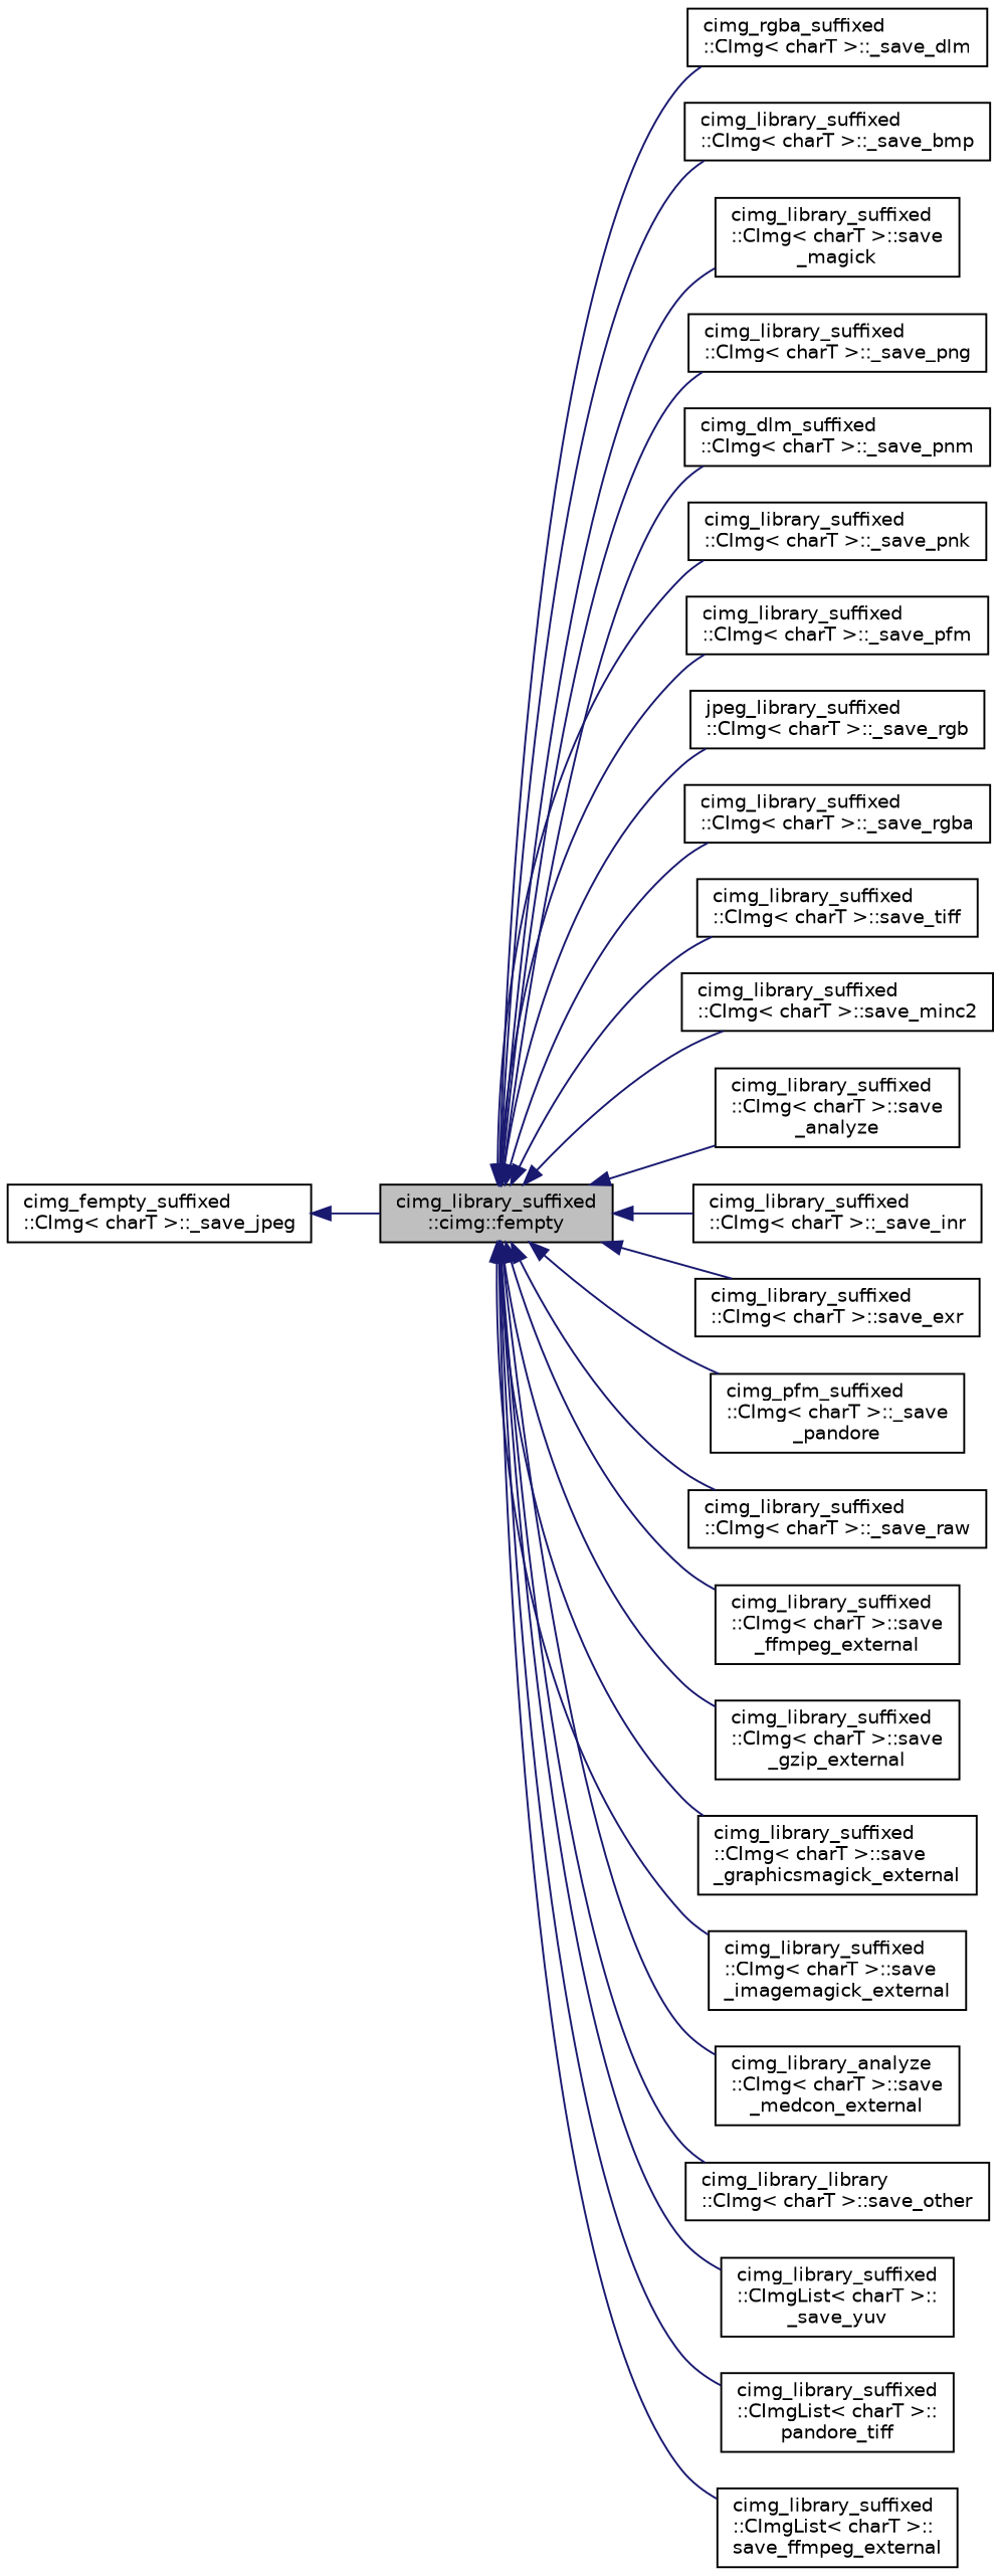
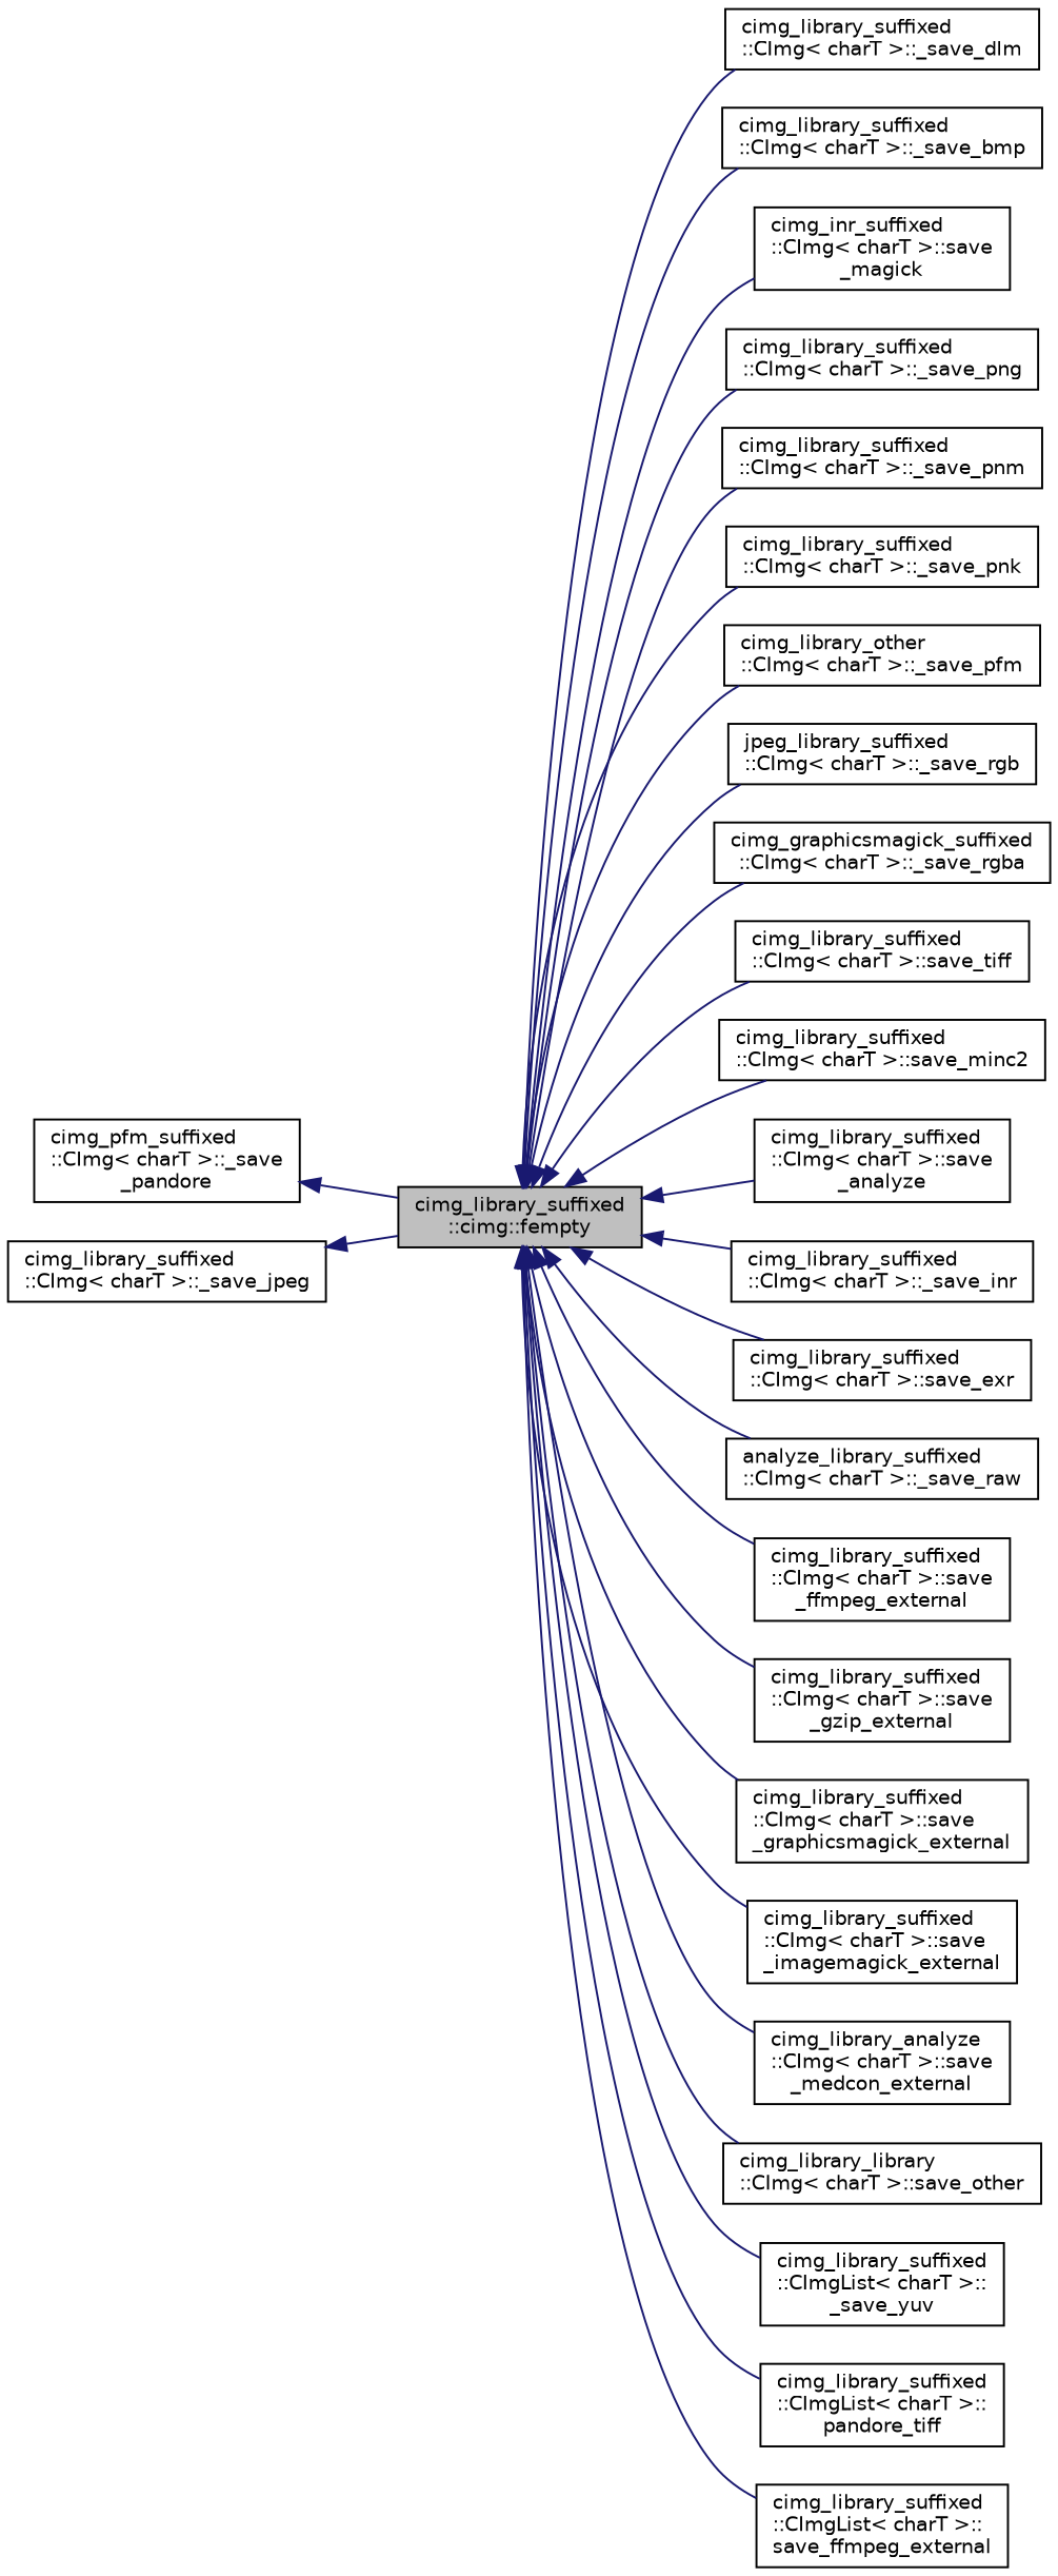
  digraph {
    rankdir=LR
    node [color=black fillcolor=white fontname=Helvetica fontsize=10 shape=record style=filled]
    edge [color=midnightblue dir=back fontname=Helvetica fontsize=10 labelfontname=Helvetica labelfontsize=10 style=solid]
    n1 [fillcolor=grey75 fontcolor=black height=0.2 label="cimg_library_suffixed\l::cimg::fempty" width=0.4]
-   n2 [height=0.2 label="cimg_rgba_suffixed\l::CImg\< charT \>::_save_dlm" width=0.4]
+   n2 [height=0.2 label="cimg_library_suffixed\l::CImg\< charT \>::_save_dlm" width=0.4]
    n3 [height=0.2 label="cimg_library_suffixed\l::CImg\< charT \>::_save_bmp" width=0.4]
-   n4 [height=0.2 label="cimg_library_suffixed\l::CImg\< charT \>::save\l_magick" width=0.4]
+   n4 [height=0.2 label="cimg_inr_suffixed\l::CImg\< charT \>::save\l_magick" width=0.4]
    n5 [height=0.2 label="cimg_library_suffixed\l::CImg\< charT \>::_save_png" width=0.4]
-   n6 [height=0.2 label="cimg_dlm_suffixed\l::CImg\< charT \>::_save_pnm" width=0.4]
+   n6 [height=0.2 label="cimg_library_suffixed\l::CImg\< charT \>::_save_pnm" width=0.4]
    n7 [height=0.2 label="cimg_library_suffixed\l::CImg\< charT \>::_save_pnk" width=0.4]
-   n8 [height=0.2 label="cimg_library_suffixed\l::CImg\< charT \>::_save_pfm" width=0.4]
+   n8 [height=0.2 label="cimg_library_other\l::CImg\< charT \>::_save_pfm" width=0.4]
    n9 [height=0.2 label="jpeg_library_suffixed\l::CImg\< charT \>::_save_rgb" width=0.4]
-   n10 [height=0.2 label="cimg_library_suffixed\l::CImg\< charT \>::_save_rgba" width=0.4]
+   n10 [height=0.2 label="cimg_graphicsmagick_suffixed\l::CImg\< charT \>::_save_rgba" width=0.4]
    n11 [height=0.2 label="cimg_library_suffixed\l::CImg\< charT \>::save_tiff" width=0.4]
    n12 [height=0.2 label="cimg_library_suffixed\l::CImg\< charT \>::save_minc2" width=0.4]
    n13 [height=0.2 label="cimg_library_suffixed\l::CImg\< charT \>::save\l_analyze" width=0.4]
    n14 [height=0.2 label="cimg_library_suffixed\l::CImg\< charT \>::_save_inr" width=0.4]
    n15 [height=0.2 label="cimg_library_suffixed\l::CImg\< charT \>::save_exr" width=0.4]
    n16 [height=0.2 label="cimg_pfm_suffixed\l::CImg\< charT \>::_save\l_pandore" width=0.4]
-   n17 [height=0.2 label="cimg_library_suffixed\l::CImg\< charT \>::_save_raw" width=0.4]
+   n17 [height=0.2 label="analyze_library_suffixed\l::CImg\< charT \>::_save_raw" width=0.4]
    n18 [height=0.2 label="cimg_library_suffixed\l::CImg\< charT \>::save\l_ffmpeg_external" width=0.4]
    n19 [height=0.2 label="cimg_library_suffixed\l::CImg\< charT \>::save\l_gzip_external" width=0.4]
    n20 [height=0.2 label="cimg_library_suffixed\l::CImg\< charT \>::save\l_graphicsmagick_external" width=0.4]
    n21 [height=0.2 label="cimg_library_suffixed\l::CImg\< charT \>::save\l_imagemagick_external" width=0.4]
    n22 [height=0.2 label="cimg_library_analyze\l::CImg\< charT \>::save\l_medcon_external" width=0.4]
    n23 [height=0.2 label="cimg_library_library\l::CImg\< charT \>::save_other" width=0.4]
    n24 [height=0.2 label="cimg_library_suffixed\l::CImgList\< charT \>::\l_save_yuv" width=0.4]
    n25 [height=0.2 label="cimg_library_suffixed\l::CImgList\< charT \>::\lpandore_tiff" width=0.4]
    n26 [height=0.2 label="cimg_library_suffixed\l::CImgList\< charT \>::\lsave_ffmpeg_external" width=0.4]
-   n27 [height=0.2 label="cimg_fempty_suffixed\l::CImg\< charT \>::_save_jpeg" width=0.4]
+   n27 [height=0.2 label="cimg_library_suffixed\l::CImg\< charT \>::_save_jpeg" width=0.4]
    n1 -> n2
    n1 -> n3
    n1 -> n4
    n1 -> n5
    n1 -> n6
    n1 -> n7
    n1 -> n8
    n1 -> n9
    n1 -> n10
    n1 -> n11
    n1 -> n12
    n1 -> n13
    n1 -> n14
    n1 -> n15
-   n1 -> n16
+   n16 -> n1
    n1 -> n17
    n1 -> n18
    n1 -> n19
    n1 -> n20
    n1 -> n21
    n1 -> n22
    n1 -> n23
    n1 -> n24
    n1 -> n25
    n1 -> n26
    n27 -> n1
  }
